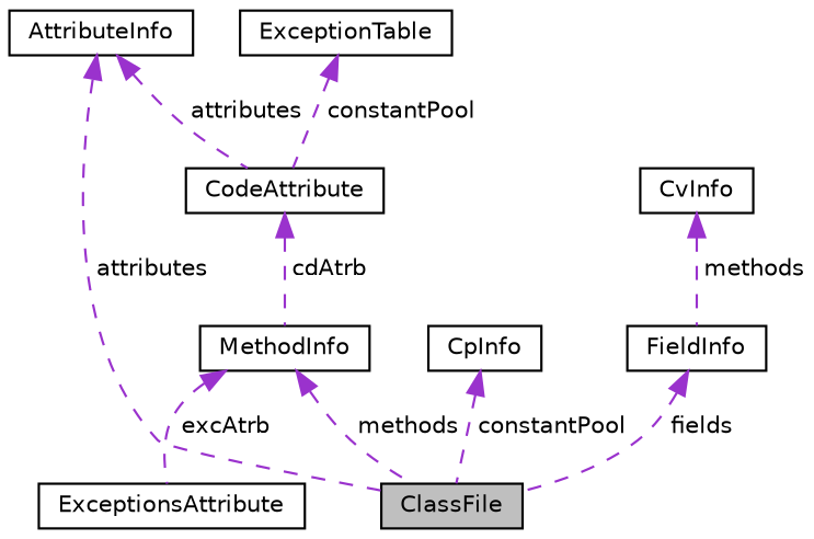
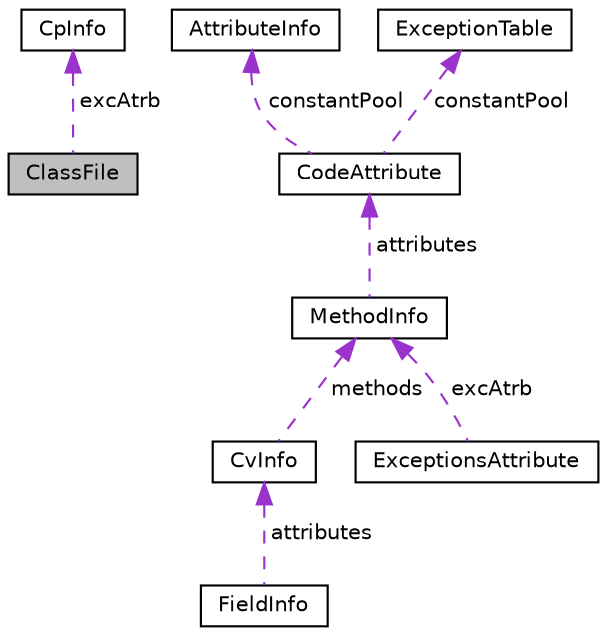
  digraph {
    node [color=black fillcolor=white fontname=Helvetica fontsize=10 shape=record style=filled]
    edge [color=darkorchid3 dir=back fontname=Helvetica fontsize=10 labelfontname=Helvetica labelfontsize=10 style=dashed]
    n1 [fillcolor=grey75 fontcolor=black height=0.2 label=ClassFile width=0.4]
    n2 [height=0.2 label=AttributeInfo width=0.4]
    n3 [height=0.2 label=CodeAttribute width=0.4]
    n4 [height=0.2 label=MethodInfo width=0.4]
    n5 [height=0.2 label=CpInfo width=0.4]
    n6 [height=0.2 label=FieldInfo width=0.4]
    n7 [height=0.2 label=CvInfo width=0.4]
    n8 [height=0.2 label=ExceptionsAttribute width=0.4]
    n9 [height=0.2 label=ExceptionTable width=0.4]
-   n2 -> n1 [label=" attributes"]
-   n2 -> n3 [label=" attributes"]
-   n3 -> n4 [label=" cdAtrb"]
-   n4 -> n1 [label=" methods"]
+   n2 -> n3 [label=" constantPool"]
+   n3 -> n4 [label=" attributes"]
+   n4 -> n7 [label=" methods"]
    n4 -> n8 [label=" excAtrb"]
-   n5 -> n1 [label=" constantPool"]
-   n6 -> n1 [label=" fields"]
-   n7 -> n6 [label=" methods"]
+   n5 -> n1 [label=" excAtrb"]
+   n7 -> n6 [label=" attributes"]
    n9 -> n3 [label=" constantPool"]
  }
